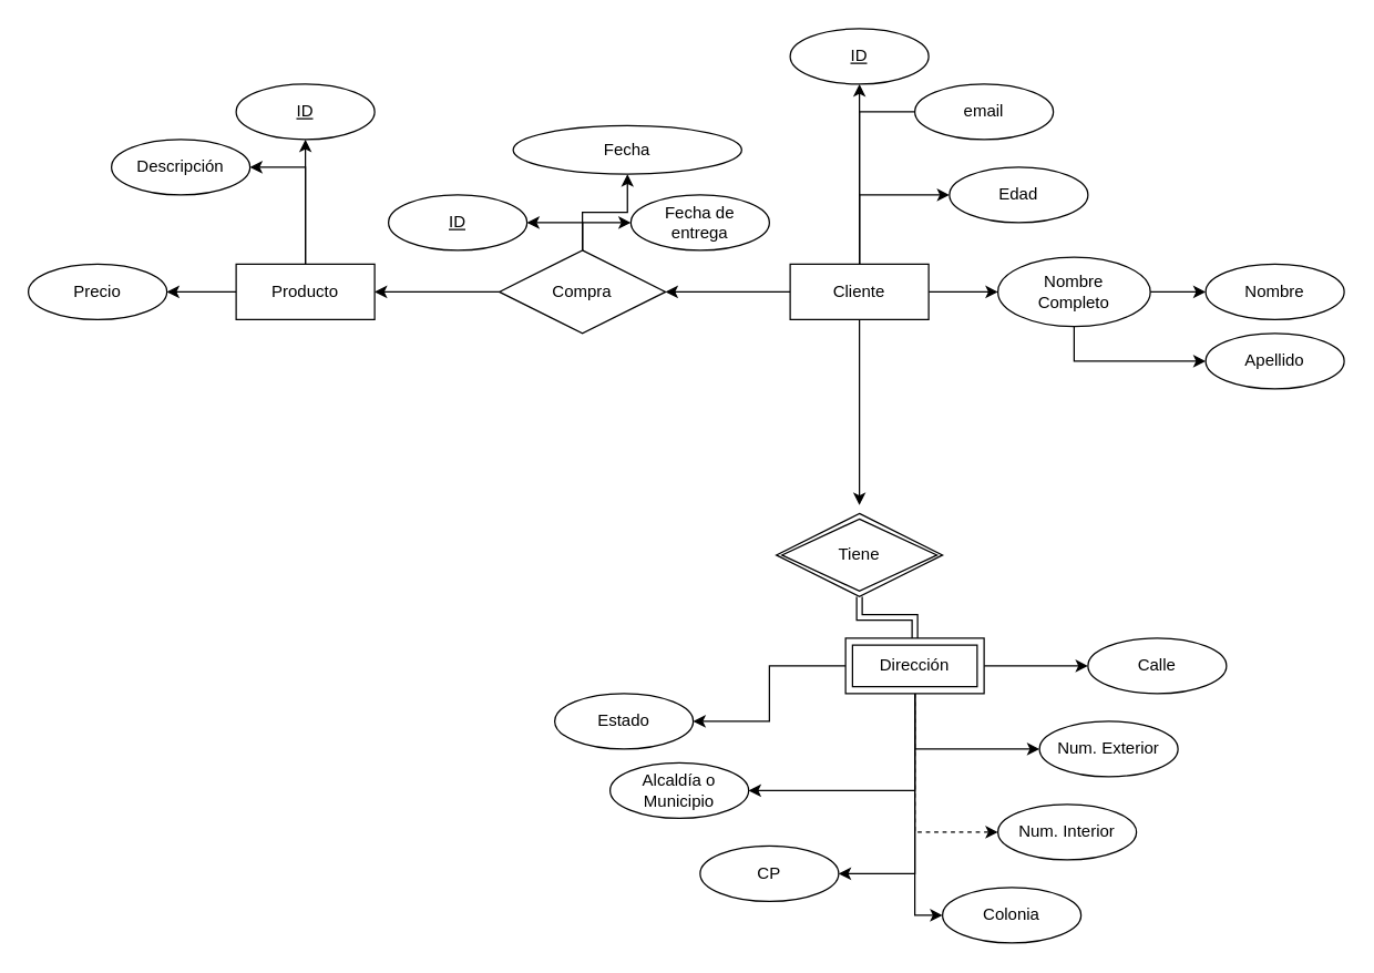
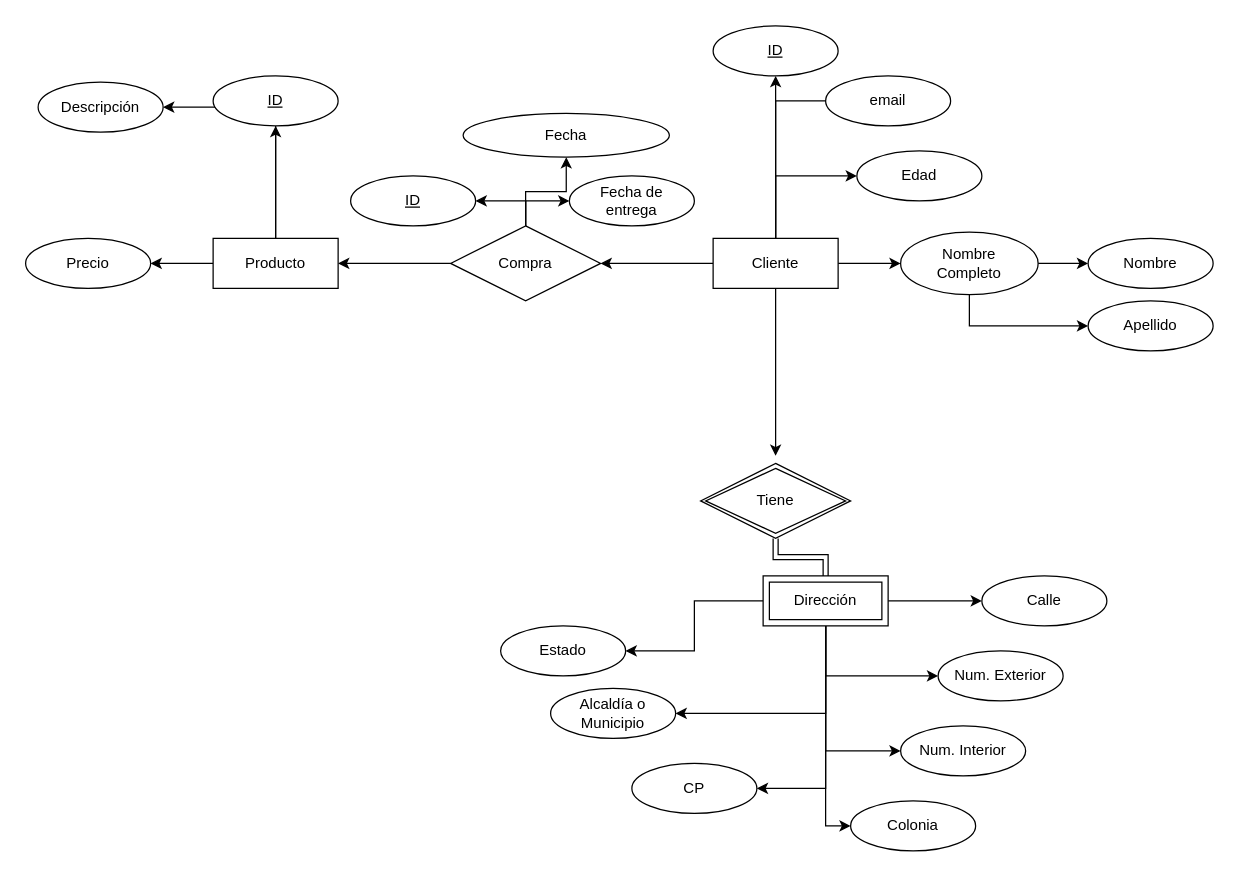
  <mxCell id="0" />
  <mxCell id="1" parent="0" />
  <mxCell id="2" style="edgeStyle=orthogonalEdgeStyle;rounded=0;orthogonalLoop=1;jettySize=auto;html=1;exitX=0.5;exitY=0;exitDx=0;exitDy=0;entryX=0.5;entryY=1;entryDx=0;entryDy=0;" edge="1" parent="1" source="5" target="39"><mxGeometry relative="1" as="geometry" /></mxCell>
  <mxCell id="3" style="edgeStyle=orthogonalEdgeStyle;rounded=0;orthogonalLoop=1;jettySize=auto;html=1;exitX=0.5;exitY=0;exitDx=0;exitDy=0;entryX=1;entryY=0.5;entryDx=0;entryDy=0;" edge="1" parent="1" source="5" target="45"><mxGeometry relative="1" as="geometry" /></mxCell>
  <mxCell id="4" style="edgeStyle=orthogonalEdgeStyle;rounded=0;orthogonalLoop=1;jettySize=auto;html=1;exitX=0;exitY=0.5;exitDx=0;exitDy=0;entryX=1;entryY=0.5;entryDx=0;entryDy=0;" edge="1" parent="1" source="5" target="46"><mxGeometry relative="1" as="geometry" /></mxCell>
  <mxCell id="5" value="Producto" style="whiteSpace=wrap;html=1;align=center;" vertex="1" parent="1"><mxGeometry x="170" y="190" width="100" height="40" as="geometry" /></mxCell>
  <mxCell id="6" value="" style="edgeStyle=orthogonalEdgeStyle;rounded=0;orthogonalLoop=1;jettySize=auto;html=1;" edge="1" parent="1" source="12" target="13"><mxGeometry relative="1" as="geometry" /></mxCell>
  <mxCell id="7" style="edgeStyle=orthogonalEdgeStyle;rounded=0;orthogonalLoop=1;jettySize=auto;html=1;exitX=0.5;exitY=1;exitDx=0;exitDy=0;entryX=0.5;entryY=-0.1;entryDx=0;entryDy=0;entryPerimeter=0;" edge="1" parent="1" source="12" target="36"><mxGeometry relative="1" as="geometry" /></mxCell>
  <mxCell id="8" style="edgeStyle=orthogonalEdgeStyle;rounded=0;orthogonalLoop=1;jettySize=auto;html=1;exitX=0;exitY=0.5;exitDx=0;exitDy=0;entryX=1;entryY=0.5;entryDx=0;entryDy=0;" edge="1" parent="1" source="12" target="44"><mxGeometry relative="1" as="geometry" /></mxCell>
  <mxCell id="9" style="edgeStyle=orthogonalEdgeStyle;rounded=0;orthogonalLoop=1;jettySize=auto;html=1;exitX=0.5;exitY=0;exitDx=0;exitDy=0;entryX=0;entryY=0.5;entryDx=0;entryDy=0;endArrow=none;" edge="1" parent="1" source="12" target="20"><mxGeometry relative="1" as="geometry" /></mxCell>
  <mxCell id="10" style="edgeStyle=orthogonalEdgeStyle;rounded=0;orthogonalLoop=1;jettySize=auto;html=1;exitX=0.5;exitY=0;exitDx=0;exitDy=0;entryX=0;entryY=0.5;entryDx=0;entryDy=0;" edge="1" parent="1" source="12" target="19"><mxGeometry relative="1" as="geometry" /></mxCell>
  <mxCell id="11" style="edgeStyle=orthogonalEdgeStyle;rounded=0;orthogonalLoop=1;jettySize=auto;html=1;exitX=1;exitY=0.5;exitDx=0;exitDy=0;entryX=0;entryY=0.5;entryDx=0;entryDy=0;" edge="1" parent="1" source="12" target="16"><mxGeometry relative="1" as="geometry" /></mxCell>
  <mxCell id="12" value="Cliente" style="whiteSpace=wrap;html=1;align=center;" vertex="1" parent="1"><mxGeometry x="570" y="190" width="100" height="40" as="geometry" /></mxCell>
  <mxCell id="13" value="ID" style="ellipse;whiteSpace=wrap;html=1;align=center;fontStyle=4;" vertex="1" parent="1"><mxGeometry x="570" y="20" width="100" height="40" as="geometry" /></mxCell>
  <mxCell id="14" value="" style="edgeStyle=orthogonalEdgeStyle;rounded=0;orthogonalLoop=1;jettySize=auto;html=1;" edge="1" parent="1" source="16" target="18"><mxGeometry relative="1" as="geometry" /></mxCell>
  <mxCell id="15" style="edgeStyle=orthogonalEdgeStyle;rounded=0;orthogonalLoop=1;jettySize=auto;html=1;exitX=0.5;exitY=1;exitDx=0;exitDy=0;entryX=0;entryY=0.5;entryDx=0;entryDy=0;" edge="1" parent="1" source="16" target="17"><mxGeometry relative="1" as="geometry" /></mxCell>
  <mxCell id="16" value="Nombre &lt;br&gt;Completo" style="ellipse;whiteSpace=wrap;html=1;align=center;" vertex="1" parent="1"><mxGeometry x="720" y="185" width="110" height="50" as="geometry" /></mxCell>
  <mxCell id="17" value="Apellido" style="ellipse;whiteSpace=wrap;html=1;align=center;" vertex="1" parent="1"><mxGeometry x="870" y="240" width="100" height="40" as="geometry" /></mxCell>
  <mxCell id="18" value="Nombre" style="ellipse;whiteSpace=wrap;html=1;align=center;" vertex="1" parent="1"><mxGeometry x="870" y="190" width="100" height="40" as="geometry" /></mxCell>
  <mxCell id="19" value="Edad" style="ellipse;whiteSpace=wrap;html=1;align=center;" vertex="1" parent="1"><mxGeometry x="685" y="120" width="100" height="40" as="geometry" /></mxCell>
  <mxCell id="20" value="email" style="ellipse;whiteSpace=wrap;html=1;align=center;" vertex="1" parent="1"><mxGeometry x="660" y="60" width="100" height="40" as="geometry" /></mxCell>
  <mxCell id="21" style="edgeStyle=orthogonalEdgeStyle;rounded=0;orthogonalLoop=1;jettySize=auto;html=1;exitX=0;exitY=0.5;exitDx=0;exitDy=0;entryX=1;entryY=0.5;entryDx=0;entryDy=0;" edge="1" parent="1" source="28" target="34"><mxGeometry relative="1" as="geometry" /></mxCell>
  <mxCell id="22" style="edgeStyle=orthogonalEdgeStyle;rounded=0;orthogonalLoop=1;jettySize=auto;html=1;exitX=1;exitY=0.5;exitDx=0;exitDy=0;entryX=0;entryY=0.5;entryDx=0;entryDy=0;" edge="1" parent="1" source="28" target="30"><mxGeometry relative="1" as="geometry" /></mxCell>
  <mxCell id="23" style="edgeStyle=orthogonalEdgeStyle;rounded=0;orthogonalLoop=1;jettySize=auto;html=1;exitX=0.5;exitY=1;exitDx=0;exitDy=0;entryX=0;entryY=0.5;entryDx=0;entryDy=0;" edge="1" parent="1" source="28" target="31"><mxGeometry relative="1" as="geometry" /></mxCell>
- <mxCell id="24" style="edgeStyle=orthogonalEdgeStyle;rounded=0;orthogonalLoop=1;jettySize=auto;html=1;exitX=0.5;exitY=1;exitDx=0;exitDy=0;entryX=0;entryY=0.5;entryDx=0;entryDy=0;dashed=1;" edge="1" parent="1" source="28" target="35"><mxGeometry relative="1" as="geometry" /></mxCell>
+ <mxCell id="24" style="edgeStyle=orthogonalEdgeStyle;rounded=0;orthogonalLoop=1;jettySize=auto;html=1;exitX=0.5;exitY=1;exitDx=0;exitDy=0;entryX=0;entryY=0.5;entryDx=0;entryDy=0;" edge="1" parent="1" source="28" target="35"><mxGeometry relative="1" as="geometry" /></mxCell>
  <mxCell id="25" style="edgeStyle=orthogonalEdgeStyle;rounded=0;orthogonalLoop=1;jettySize=auto;html=1;exitX=0.5;exitY=1;exitDx=0;exitDy=0;entryX=0;entryY=0.5;entryDx=0;entryDy=0;" edge="1" parent="1" source="28" target="32"><mxGeometry relative="1" as="geometry" /></mxCell>
  <mxCell id="26" style="edgeStyle=orthogonalEdgeStyle;rounded=0;orthogonalLoop=1;jettySize=auto;html=1;exitX=0.5;exitY=1;exitDx=0;exitDy=0;entryX=1;entryY=0.5;entryDx=0;entryDy=0;" edge="1" parent="1" source="28" target="33"><mxGeometry relative="1" as="geometry" /></mxCell>
  <mxCell id="27" style="edgeStyle=orthogonalEdgeStyle;rounded=0;orthogonalLoop=1;jettySize=auto;html=1;exitX=0.5;exitY=1;exitDx=0;exitDy=0;entryX=1;entryY=0.5;entryDx=0;entryDy=0;" edge="1" parent="1" source="28" target="29"><mxGeometry relative="1" as="geometry" /></mxCell>
  <mxCell id="28" value="Dirección" style="shape=ext;margin=3;double=1;whiteSpace=wrap;html=1;align=center;" vertex="1" parent="1"><mxGeometry x="610" y="460" width="100" height="40" as="geometry" /></mxCell>
  <mxCell id="29" value="CP" style="ellipse;whiteSpace=wrap;html=1;align=center;" vertex="1" parent="1"><mxGeometry x="505" y="610" width="100" height="40" as="geometry" /></mxCell>
  <mxCell id="30" value="Calle" style="ellipse;whiteSpace=wrap;html=1;align=center;" vertex="1" parent="1"><mxGeometry x="785" y="460" width="100" height="40" as="geometry" /></mxCell>
  <mxCell id="31" value="Num. Exterior" style="ellipse;whiteSpace=wrap;html=1;align=center;" vertex="1" parent="1"><mxGeometry x="750" y="520" width="100" height="40" as="geometry" /></mxCell>
  <mxCell id="32" value="Colonia" style="ellipse;whiteSpace=wrap;html=1;align=center;" vertex="1" parent="1"><mxGeometry x="680" y="640" width="100" height="40" as="geometry" /></mxCell>
  <mxCell id="33" value="Alcaldía o Municipio" style="ellipse;whiteSpace=wrap;html=1;align=center;" vertex="1" parent="1"><mxGeometry x="440" y="550" width="100" height="40" as="geometry" /></mxCell>
  <mxCell id="34" value="Estado" style="ellipse;whiteSpace=wrap;html=1;align=center;" vertex="1" parent="1"><mxGeometry x="400" y="500" width="100" height="40" as="geometry" /></mxCell>
  <mxCell id="35" value="Num. Interior" style="ellipse;whiteSpace=wrap;html=1;align=center;" vertex="1" parent="1"><mxGeometry x="720" y="580" width="100" height="40" as="geometry" /></mxCell>
  <mxCell id="36" value="Tiene" style="shape=rhombus;double=1;perimeter=rhombusPerimeter;whiteSpace=wrap;html=1;align=center;" vertex="1" parent="1"><mxGeometry x="560" y="370" width="120" height="60" as="geometry" /></mxCell>
  <mxCell id="37" value="" style="shape=link;html=1;rounded=0;entryX=0.5;entryY=0;entryDx=0;entryDy=0;exitX=0.5;exitY=1;exitDx=0;exitDy=0;edgeStyle=orthogonalEdgeStyle;" edge="1" parent="1" source="36" target="28"><mxGeometry relative="1" as="geometry"><mxPoint x="380" y="410" as="sourcePoint" /><mxPoint x="500" y="410" as="targetPoint" /></mxGeometry></mxCell>
  <mxCell id="38" value="" style="resizable=0;html=1;whiteSpace=wrap;align=right;verticalAlign=bottom;" connectable="0" vertex="1" parent="37"><mxGeometry x="1" relative="1" as="geometry" /></mxCell>
  <mxCell id="39" value="ID" style="ellipse;whiteSpace=wrap;html=1;align=center;fontStyle=4;" vertex="1" parent="1"><mxGeometry x="170" y="60" width="100" height="40" as="geometry" /></mxCell>
  <mxCell id="40" style="edgeStyle=orthogonalEdgeStyle;rounded=0;orthogonalLoop=1;jettySize=auto;html=1;exitX=0;exitY=0.5;exitDx=0;exitDy=0;entryX=1;entryY=0.5;entryDx=0;entryDy=0;" edge="1" parent="1" source="44" target="5"><mxGeometry relative="1" as="geometry" /></mxCell>
  <mxCell id="41" style="edgeStyle=orthogonalEdgeStyle;rounded=0;orthogonalLoop=1;jettySize=auto;html=1;exitX=0.5;exitY=0;exitDx=0;exitDy=0;entryX=0.5;entryY=1;entryDx=0;entryDy=0;" edge="1" parent="1" source="44" target="48"><mxGeometry relative="1" as="geometry" /></mxCell>
  <mxCell id="42" style="edgeStyle=orthogonalEdgeStyle;rounded=0;orthogonalLoop=1;jettySize=auto;html=1;exitX=0.5;exitY=0;exitDx=0;exitDy=0;entryX=1;entryY=0.5;entryDx=0;entryDy=0;" edge="1" parent="1" source="44" target="47"><mxGeometry relative="1" as="geometry" /></mxCell>
  <mxCell id="43" style="edgeStyle=orthogonalEdgeStyle;rounded=0;orthogonalLoop=1;jettySize=auto;html=1;exitX=0.5;exitY=0;exitDx=0;exitDy=0;entryX=0;entryY=0.5;entryDx=0;entryDy=0;" edge="1" parent="1" source="44" target="49"><mxGeometry relative="1" as="geometry" /></mxCell>
  <mxCell id="44" value="Compra" style="shape=rhombus;perimeter=rhombusPerimeter;whiteSpace=wrap;html=1;align=center;" vertex="1" parent="1"><mxGeometry x="360" y="180" width="120" height="60" as="geometry" /></mxCell>
- <mxCell id="45" value="Descripción" style="ellipse;whiteSpace=wrap;html=1;align=center;fontStyle=0" vertex="1" parent="1"><mxGeometry y="100" width="100" height="40" as="geometry" x="80" /></mxCell>
+ <mxCell id="45" value="Descripción" style="ellipse;whiteSpace=wrap;html=1;align=center;fontStyle=0" vertex="1" parent="1"><mxGeometry x="30" y="65" width="100" height="40" as="geometry" /></mxCell>
  <mxCell id="46" value="Precio" style="ellipse;whiteSpace=wrap;html=1;align=center;" vertex="1" parent="1"><mxGeometry x="20" y="190" width="100" height="40" as="geometry" /></mxCell>
  <mxCell id="47" value="ID" style="ellipse;whiteSpace=wrap;html=1;align=center;fontStyle=4;" vertex="1" parent="1"><mxGeometry x="280" y="140" width="100" height="40" as="geometry" /></mxCell>
  <mxCell id="48" value="Fecha" style="ellipse;whiteSpace=wrap;html=1;align=center;" vertex="1" parent="1"><mxGeometry x="370" y="90" width="165" height="35" as="geometry" /></mxCell>
  <mxCell id="49" value="Fecha de &lt;br&gt;entrega" style="ellipse;whiteSpace=wrap;html=1;align=center;" vertex="1" parent="1"><mxGeometry x="455" y="140" width="100" height="40" as="geometry" /></mxCell>
  <mxCell id="50" style="edgeStyle=orthogonalEdgeStyle;rounded=0;orthogonalLoop=1;jettySize=auto;html=1;exitX=0.5;exitY=1;exitDx=0;exitDy=0;" edge="1" parent="1" source="49" target="49"><mxGeometry relative="1" as="geometry" /></mxCell>
